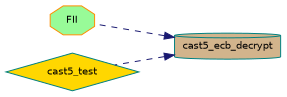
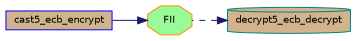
  digraph {
    rankdir=RL
    node [color=teal fillcolor=tan fontname=Helvetica fontsize=10 style=filled]
    edge [color=midnightblue dir=back fontname=Helvetica fontsize=10 labelfontname=Helvetica labelfontsize=10 style=dashed]
    n1 [color=darkorange fillcolor=palegreen fontcolor=black height=0.2 label=FII shape=octagon width=0.4]
-   n3 [height=0.2 label=cast5_ecb_decrypt shape=cylinder width=0.4]
-   n4 [fillcolor=gold height=0.2 label=cast5_test shape=diamond width=0.4]
+   n2 [color=blue height=0.2 label=cast5_ecb_encrypt shape=box width=0.4]
+   n3 [height=0.2 label=decrypt5_ecb_decrypt shape=cylinder width=0.4]
+   n1 -> n2 [style=solid]
    n3 -> n1
-   n3 -> n4
  }
